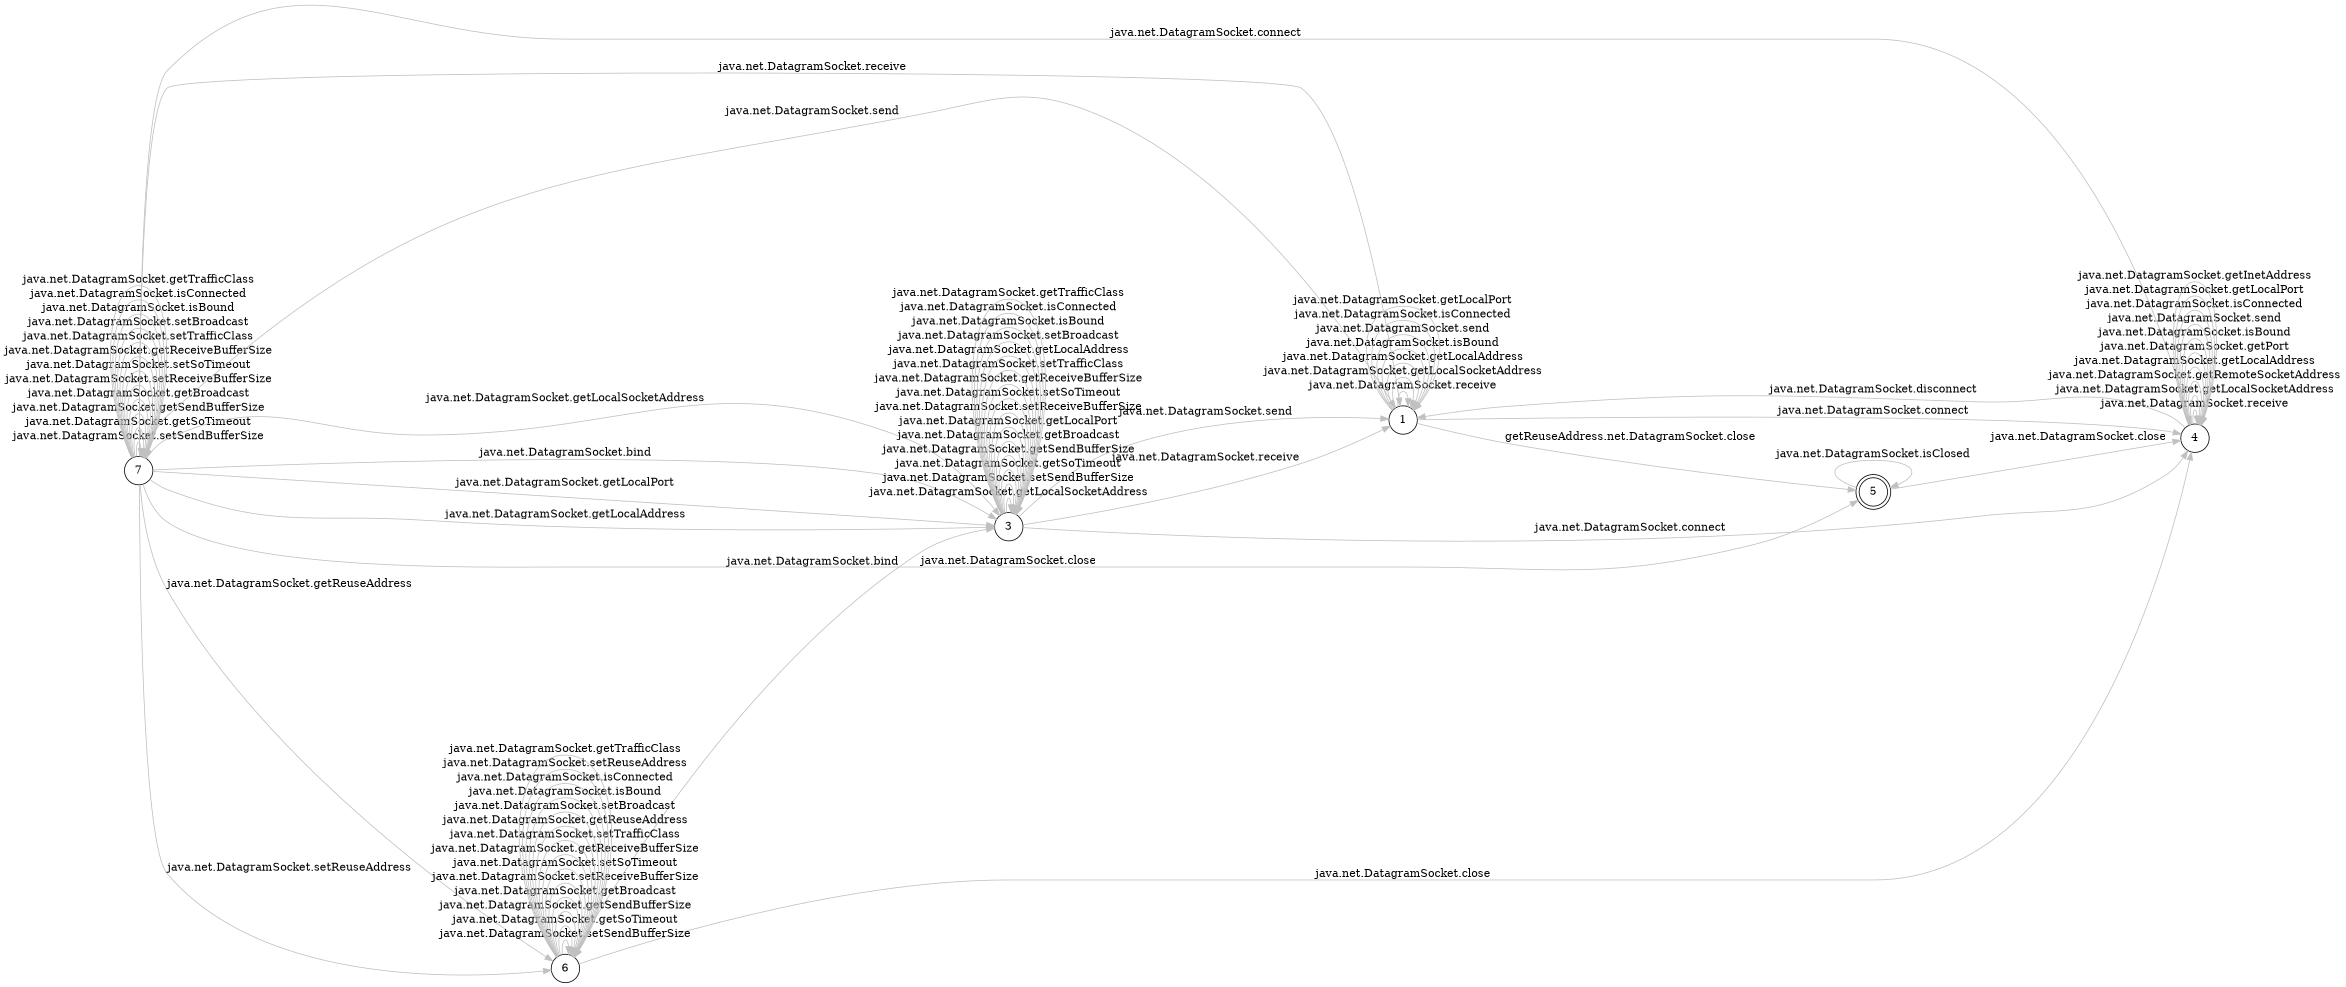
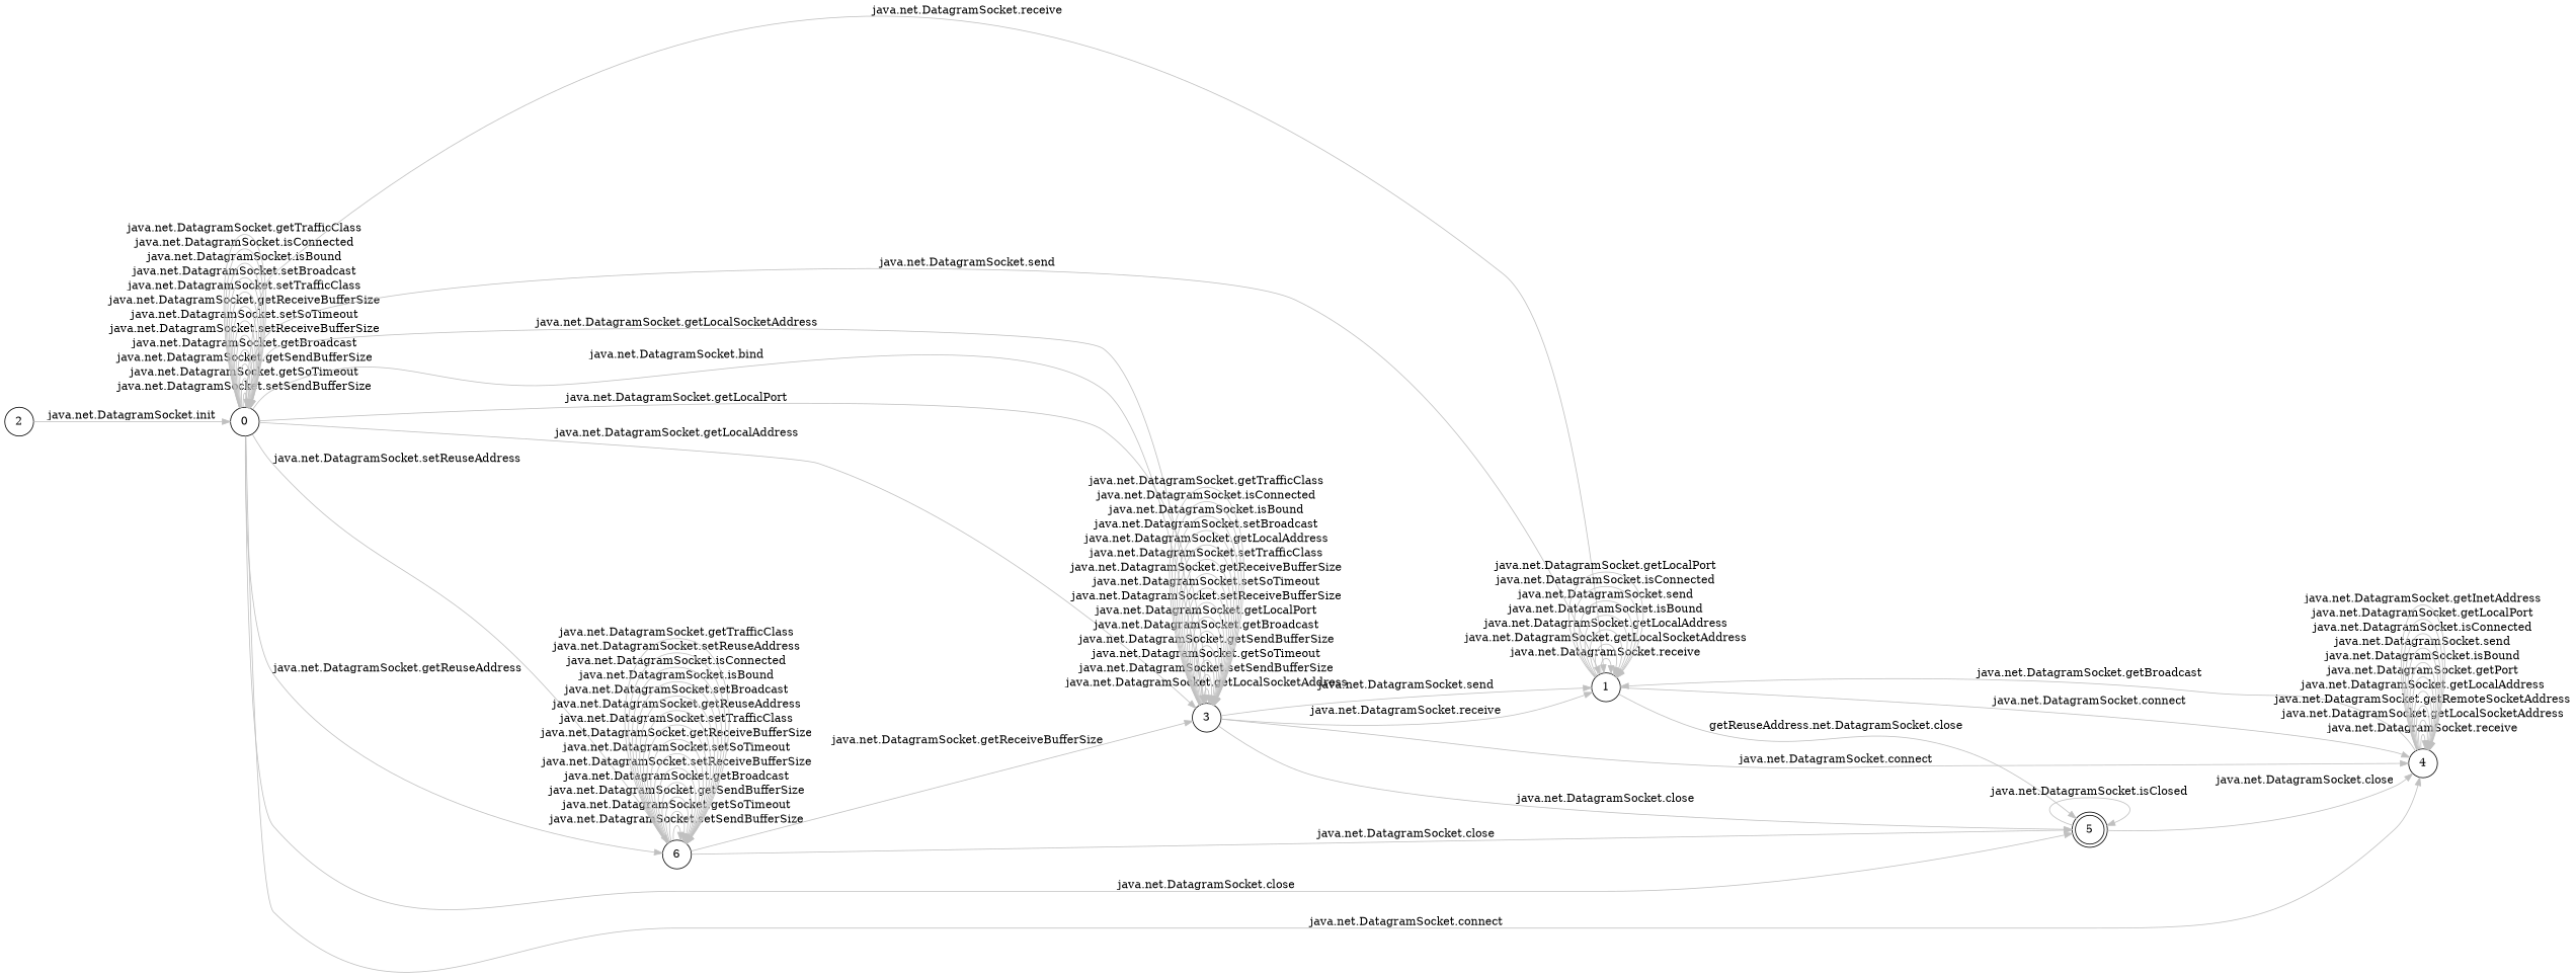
  digraph {
    rankdir=LR
    node [shape=circle]
    edge [color=gray style="setlinewidth(1)"]
-   0 [label=7]
+   0
    1
    3
    5 [shape=doublecircle]
    4
    6
+   2
    0 -> 0 [label="java.net.DatagramSocket.setSendBufferSize"]
    0 -> 0 [label="java.net.DatagramSocket.getSoTimeout"]
    0 -> 0 [label="java.net.DatagramSocket.getSendBufferSize"]
    0 -> 0 [label="java.net.DatagramSocket.getBroadcast"]
    0 -> 0 [label="java.net.DatagramSocket.setReceiveBufferSize"]
    0 -> 0 [label="java.net.DatagramSocket.setSoTimeout"]
    0 -> 0 [label="java.net.DatagramSocket.getReceiveBufferSize"]
    0 -> 0 [label="java.net.DatagramSocket.setTrafficClass"]
    0 -> 0 [label="java.net.DatagramSocket.setBroadcast"]
    0 -> 0 [label="java.net.DatagramSocket.isBound"]
    0 -> 0 [label="java.net.DatagramSocket.isConnected"]
    0 -> 0 [label="java.net.DatagramSocket.getTrafficClass"]
    0 -> 1 [label="java.net.DatagramSocket.receive"]
    0 -> 1 [label="java.net.DatagramSocket.send"]
    0 -> 3 [label="java.net.DatagramSocket.getLocalSocketAddress"]
    0 -> 3 [label="java.net.DatagramSocket.bind"]
    0 -> 3 [label="java.net.DatagramSocket.getLocalPort"]
    0 -> 3 [label="java.net.DatagramSocket.getLocalAddress"]
    0 -> 5 [label="java.net.DatagramSocket.close"]
    0 -> 4 [label="java.net.DatagramSocket.connect"]
    0 -> 6 [label="java.net.DatagramSocket.getReuseAddress"]
    0 -> 6 [label="java.net.DatagramSocket.setReuseAddress"]
    1 -> 1 [label="java.net.DatagramSocket.receive"]
    1 -> 1 [label="java.net.DatagramSocket.getLocalSocketAddress"]
    1 -> 1 [label="java.net.DatagramSocket.getLocalAddress"]
    1 -> 1 [label="java.net.DatagramSocket.isBound"]
    1 -> 1 [label="java.net.DatagramSocket.send"]
    1 -> 1 [label="java.net.DatagramSocket.isConnected"]
    1 -> 1 [label="java.net.DatagramSocket.getLocalPort"]
    1 -> 5 [label="getReuseAddress.net.DatagramSocket.close"]
    1 -> 4 [label="java.net.DatagramSocket.connect"]
    3 -> 1 [label="java.net.DatagramSocket.receive"]
    3 -> 1 [label="java.net.DatagramSocket.send"]
    3 -> 3 [label="java.net.DatagramSocket.getLocalSocketAddress"]
    3 -> 3 [label="java.net.DatagramSocket.setSendBufferSize"]
    3 -> 3 [label="java.net.DatagramSocket.getSoTimeout"]
    3 -> 3 [label="java.net.DatagramSocket.getSendBufferSize"]
    3 -> 3 [label="java.net.DatagramSocket.getBroadcast"]
    3 -> 3 [label="java.net.DatagramSocket.getLocalPort"]
    3 -> 3 [label="java.net.DatagramSocket.setReceiveBufferSize"]
    3 -> 3 [label="java.net.DatagramSocket.setSoTimeout"]
    3 -> 3 [label="java.net.DatagramSocket.getReceiveBufferSize"]
    3 -> 3 [label="java.net.DatagramSocket.setTrafficClass"]
    3 -> 3 [label="java.net.DatagramSocket.getLocalAddress"]
    3 -> 3 [label="java.net.DatagramSocket.setBroadcast"]
    3 -> 3 [label="java.net.DatagramSocket.isBound"]
    3 -> 3 [label="java.net.DatagramSocket.isConnected"]
    3 -> 3 [label="java.net.DatagramSocket.getTrafficClass"]
+   3 -> 5 [label="java.net.DatagramSocket.close"]
    3 -> 4 [label="java.net.DatagramSocket.connect"]
    5 -> 5 [label="java.net.DatagramSocket.isClosed"]
    5 -> 4 [label="java.net.DatagramSocket.close"]
-   4 -> 1 [label="java.net.DatagramSocket.disconnect"]
+   4 -> 1 [label="java.net.DatagramSocket.getBroadcast"]
    4 -> 4 [label="java.net.DatagramSocket.receive"]
    4 -> 4 [label="java.net.DatagramSocket.getLocalSocketAddress"]
    4 -> 4 [label="java.net.DatagramSocket.getRemoteSocketAddress"]
    4 -> 4 [label="java.net.DatagramSocket.getLocalAddress"]
    4 -> 4 [label="java.net.DatagramSocket.getPort"]
    4 -> 4 [label="java.net.DatagramSocket.isBound"]
    4 -> 4 [label="java.net.DatagramSocket.send"]
    4 -> 4 [label="java.net.DatagramSocket.isConnected"]
    4 -> 4 [label="java.net.DatagramSocket.getLocalPort"]
    4 -> 4 [label="java.net.DatagramSocket.getInetAddress"]
-   6 -> 3 [label="java.net.DatagramSocket.bind"]
-   6 -> 4 [label="java.net.DatagramSocket.close"]
+   6 -> 3 [label="java.net.DatagramSocket.getReceiveBufferSize"]
+   6 -> 5 [label="java.net.DatagramSocket.close"]
    6 -> 6 [label="java.net.DatagramSocket.setSendBufferSize"]
    6 -> 6 [label="java.net.DatagramSocket.getSoTimeout"]
    6 -> 6 [label="java.net.DatagramSocket.getSendBufferSize"]
    6 -> 6 [label="java.net.DatagramSocket.getBroadcast"]
    6 -> 6 [label="java.net.DatagramSocket.setReceiveBufferSize"]
    6 -> 6 [label="java.net.DatagramSocket.setSoTimeout"]
    6 -> 6 [label="java.net.DatagramSocket.getReceiveBufferSize"]
    6 -> 6 [label="java.net.DatagramSocket.setTrafficClass"]
    6 -> 6 [label="java.net.DatagramSocket.getReuseAddress"]
    6 -> 6 [label="java.net.DatagramSocket.setBroadcast"]
    6 -> 6 [label="java.net.DatagramSocket.isBound"]
    6 -> 6 [label="java.net.DatagramSocket.isConnected"]
    6 -> 6 [label="java.net.DatagramSocket.setReuseAddress"]
    6 -> 6 [label="java.net.DatagramSocket.getTrafficClass"]
+   2 -> 0 [label="java.net.DatagramSocket.init"]
  }
